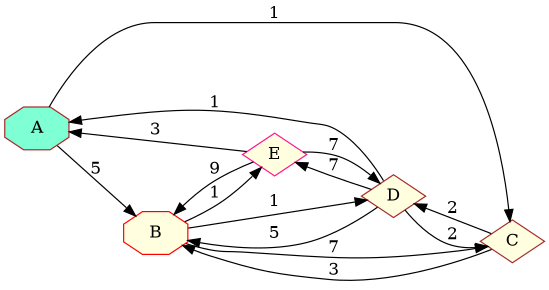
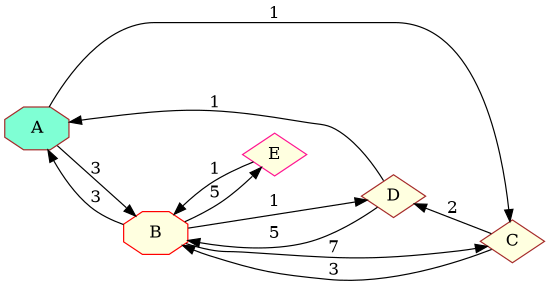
  digraph {
    rankdir=LR
    node [color=brown fillcolor=lightyellow shape=diamond style=filled]
    A [fillcolor=aquamarine shape=octagon]
    B [color=red shape=octagon]
    C
    D
    E [color=deeppink]
-   A -> B [label=5]
+   A -> B [label=3]
    A -> C [label=1]
-   E -> A [label=3]
+   B -> A [label=3]
    B -> C [label=7]
    B -> D [label=1]
-   B -> E [label=1]
+   B -> E [label=5]
    C -> B [label=3]
    C -> D [label=2]
    D -> A [label=1]
    D -> B [label=5]
-   D -> C [label=2]
-   D -> E [label=7]
-   E -> B [label=9]
-   E -> D [label=7]
+   E -> B [label=1]
  }
